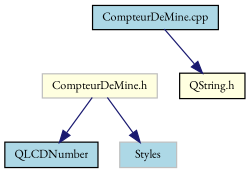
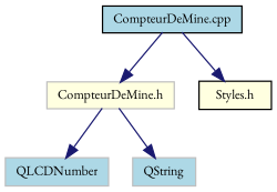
  digraph {
    fontname="EB Garamond"
    node [color=grey75 fillcolor=lightblue fontname="EB Garamond" fontsize=10 shape=record style=filled]
    edge [color=midnightblue fontname="EB Garamond" fontsize=10 labelfontname=Helvetica labelfontsize=10 style=solid]
    n1 [color=black fontcolor=black height=0.2 label="CompteurDeMine.cpp" width=0.4]
    n2 [fillcolor=lightyellow height=0.2 label="CompteurDeMine.h" width=0.4]
-   n3 [color=black fillcolor=lightyellow height=0.2 label="QString.h" width=0.4]
-   n4 [color=black height=0.2 label=QLCDNumber width=0.4]
-   n5 [height=0.2 label=Styles width=0.4]
+   n3 [color=black fillcolor=lightyellow height=0.2 label="Styles.h" width=0.4]
+   n4 [height=0.2 label=QLCDNumber width=0.4]
+   n5 [height=0.2 label=QString width=0.4]
+   n1 -> n2
    n1 -> n3
    n2 -> n4
    n2 -> n5
  }
